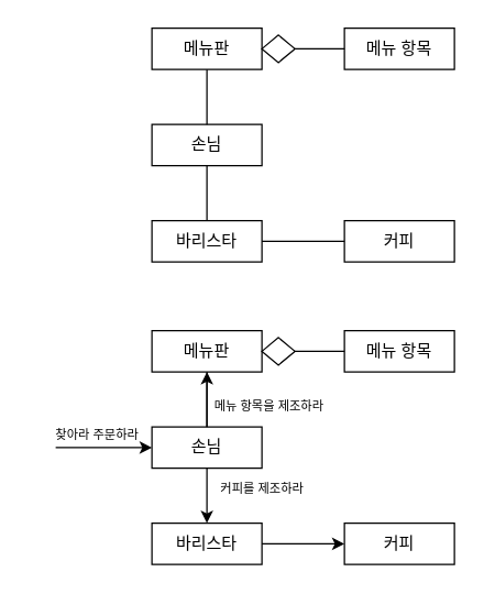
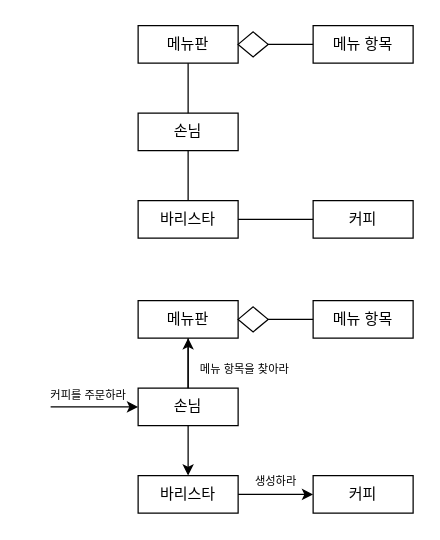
  <mxCell id="0" />
  <mxCell id="1" parent="0" />
  <mxCell id="2" value="메뉴판" style="rounded=0;whiteSpace=wrap;html=1;" parent="1" vertex="1"><mxGeometry x="110" y="20" width="80" height="30" as="geometry" /></mxCell>
  <mxCell id="3" value="메뉴 항목" style="rounded=0;whiteSpace=wrap;html=1;" parent="1" vertex="1"><mxGeometry x="250" y="20" width="80" height="30" as="geometry" /></mxCell>
  <mxCell id="4" value="손님" style="rounded=0;whiteSpace=wrap;html=1;" parent="1" vertex="1"><mxGeometry x="110" y="90" width="80" height="30" as="geometry" /></mxCell>
  <mxCell id="5" value="바리스타" style="rounded=0;whiteSpace=wrap;html=1;" parent="1" vertex="1"><mxGeometry x="110" y="160" width="80" height="30" as="geometry" /></mxCell>
  <mxCell id="6" value="커피" style="rounded=0;whiteSpace=wrap;html=1;" parent="1" vertex="1"><mxGeometry x="250" y="160" width="80" height="30" as="geometry" /></mxCell>
  <mxCell id="7" value="" style="endArrow=none;html=1;rounded=0;entryX=0.5;entryY=1;entryDx=0;entryDy=0;exitX=0.5;exitY=0;exitDx=0;exitDy=0;" parent="1" source="4" target="2" edge="1"><mxGeometry width="50" height="50" relative="1" as="geometry"><mxPoint x="330" y="100" as="sourcePoint" /><mxPoint x="380" y="50" as="targetPoint" /></mxGeometry></mxCell>
  <mxCell id="8" value="" style="endArrow=none;html=1;rounded=0;exitX=0;exitY=0.5;exitDx=0;exitDy=0;entryX=1;entryY=0.5;entryDx=0;entryDy=0;" parent="1" source="6" target="5" edge="1"><mxGeometry width="50" height="50" relative="1" as="geometry"><mxPoint x="330" y="100" as="sourcePoint" /><mxPoint x="380" y="50" as="targetPoint" /></mxGeometry></mxCell>
  <mxCell id="9" value="" style="endArrow=none;html=1;rounded=0;entryX=0.5;entryY=1;entryDx=0;entryDy=0;exitX=0.5;exitY=0;exitDx=0;exitDy=0;" parent="1" source="5" target="4" edge="1"><mxGeometry width="50" height="50" relative="1" as="geometry"><mxPoint x="330" y="100" as="sourcePoint" /><mxPoint x="380" y="50" as="targetPoint" /></mxGeometry></mxCell>
  <mxCell id="10" value="" style="endArrow=none;html=1;rounded=0;entryX=0;entryY=0.5;entryDx=0;entryDy=0;exitX=1;exitY=0.5;exitDx=0;exitDy=0;" parent="1" source="2" target="3" edge="1"><mxGeometry width="50" height="50" relative="1" as="geometry"><mxPoint x="330" y="100" as="sourcePoint" /><mxPoint x="380" y="50" as="targetPoint" /></mxGeometry></mxCell>
  <mxCell id="11" value="" style="rhombus;whiteSpace=wrap;html=1;" parent="1" vertex="1"><mxGeometry x="190" y="25" width="24" height="20" as="geometry" /></mxCell>
  <mxCell id="12" value="메뉴판" style="rounded=0;whiteSpace=wrap;html=1;" vertex="1" parent="1"><mxGeometry x="110" y="240" width="80" height="30" as="geometry" /></mxCell>
  <mxCell id="13" value="메뉴 항목" style="rounded=0;whiteSpace=wrap;html=1;" vertex="1" parent="1"><mxGeometry x="250" y="240" width="80" height="30" as="geometry" /></mxCell>
  <mxCell id="14" value="" style="edgeStyle=orthogonalEdgeStyle;rounded=0;orthogonalLoop=1;jettySize=auto;html=1;fontSize=9;" edge="1" parent="1" source="15" target="12"><mxGeometry relative="1" as="geometry" /></mxCell>
  <mxCell id="15" value="손님" style="rounded=0;whiteSpace=wrap;html=1;" vertex="1" parent="1"><mxGeometry x="110" y="310" width="80" height="30" as="geometry" /></mxCell>
  <mxCell id="16" value="바리스타" style="rounded=0;whiteSpace=wrap;html=1;" vertex="1" parent="1"><mxGeometry x="110" y="380" width="80" height="30" as="geometry" /></mxCell>
  <mxCell id="17" value="커피" style="rounded=0;whiteSpace=wrap;html=1;" vertex="1" parent="1"><mxGeometry x="250" y="380" width="80" height="30" as="geometry" /></mxCell>
  <mxCell id="18" value="" style="endArrow=none;html=1;rounded=0;entryX=0.5;entryY=1;entryDx=0;entryDy=0;exitX=0.5;exitY=0;exitDx=0;exitDy=0;" edge="1" parent="1" source="15" target="12"><mxGeometry width="50" height="50" relative="1" as="geometry"><mxPoint x="330" y="320" as="sourcePoint" /><mxPoint x="380" y="270" as="targetPoint" /></mxGeometry></mxCell>
  <mxCell id="19" value="" style="endArrow=none;html=1;rounded=0;entryX=0;entryY=0.5;entryDx=0;entryDy=0;exitX=1;exitY=0.5;exitDx=0;exitDy=0;" edge="1" parent="1" source="12" target="13"><mxGeometry width="50" height="50" relative="1" as="geometry"><mxPoint x="330" y="320" as="sourcePoint" /><mxPoint x="380" y="270" as="targetPoint" /></mxGeometry></mxCell>
  <mxCell id="20" value="" style="rhombus;whiteSpace=wrap;html=1;" vertex="1" parent="1"><mxGeometry x="190" y="245" width="24" height="20" as="geometry" /></mxCell>
  <mxCell id="21" value="" style="endArrow=classic;html=1;rounded=0;entryX=0;entryY=0.5;entryDx=0;entryDy=0;" edge="1" parent="1" target="15"><mxGeometry width="50" height="50" relative="1" as="geometry"><mxPoint x="40" y="325" as="sourcePoint" /><mxPoint x="230" y="300" as="targetPoint" /></mxGeometry></mxCell>
- <mxCell id="22" value="&lt;font style=&quot;font-size: 9px;&quot;&gt;찾아라 주문하라&lt;/font&gt;" style="text;html=1;align=center;verticalAlign=middle;resizable=0;points=[];autosize=1;strokeColor=none;fillColor=none;" vertex="1" parent="1"><mxGeometry x="20" y="300" width="100" height="30" as="geometry" /></mxCell>
+ <mxCell id="22" value="&lt;font style=&quot;font-size: 9px;&quot;&gt;커피를 주문하라&lt;/font&gt;" style="text;html=1;align=center;verticalAlign=middle;resizable=0;points=[];autosize=1;strokeColor=none;fillColor=none;" vertex="1" parent="1"><mxGeometry x="20" y="300" width="100" height="30" as="geometry" /></mxCell>
  <mxCell id="23" value="" style="endArrow=classic;html=1;rounded=0;fontSize=9;exitX=0.5;exitY=1;exitDx=0;exitDy=0;entryX=0.5;entryY=0;entryDx=0;entryDy=0;" edge="1" parent="1" source="15" target="16"><mxGeometry width="50" height="50" relative="1" as="geometry"><mxPoint x="180" y="350" as="sourcePoint" /><mxPoint x="230" y="300" as="targetPoint" /></mxGeometry></mxCell>
  <mxCell id="24" value="" style="endArrow=classic;html=1;rounded=0;fontSize=9;exitX=1;exitY=0.5;exitDx=0;exitDy=0;entryX=0;entryY=0.5;entryDx=0;entryDy=0;" edge="1" parent="1" source="16" target="17"><mxGeometry width="50" height="50" relative="1" as="geometry"><mxPoint x="180" y="350" as="sourcePoint" /><mxPoint x="230" y="300" as="targetPoint" /></mxGeometry></mxCell>
- <mxCell id="26" value="커피를 제조하라" style="text;html=1;align=center;verticalAlign=middle;resizable=0;points=[];autosize=1;strokeColor=none;fillColor=none;fontSize=9;" vertex="1" parent="1"><mxGeometry x="140" y="340" width="100" height="30" as="geometry" /></mxCell>
- <mxCell id="27" value="메뉴 항목을 제조하라" style="text;html=1;resizable=0;autosize=1;align=center;verticalAlign=middle;points=[];fillColor=none;strokeColor=none;rounded=0;fontSize=9;" vertex="1" parent="1"><mxGeometry x="140" y="280" width="110" height="30" as="geometry" /></mxCell>
+ <mxCell id="25" value="생성하라" style="text;html=1;align=center;verticalAlign=middle;resizable=0;points=[];autosize=1;strokeColor=none;fillColor=none;fontSize=9;" vertex="1" parent="1"><mxGeometry x="190" y="370" width="60" height="30" as="geometry" /></mxCell>
+ <mxCell id="27" value="메뉴 항목을 찾아라" style="text;html=1;resizable=0;autosize=1;align=center;verticalAlign=middle;points=[];fillColor=none;strokeColor=none;rounded=0;fontSize=9;" vertex="1" parent="1"><mxGeometry x="140" y="280" width="110" height="30" as="geometry" /></mxCell>
